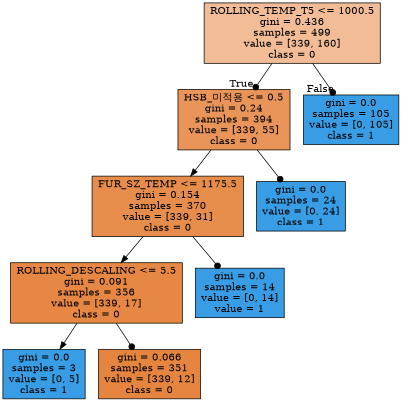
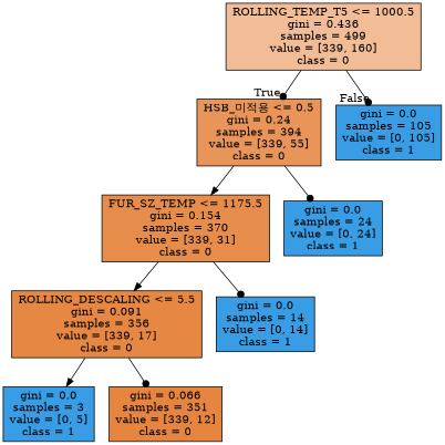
  digraph {
    node [color=black fillcolor="#399de5" shape=box style=filled]
    edge [arrowhead=dot]
    n1 [fillcolor="#f1bc96" label="ROLLING_TEMP_T5 <= 1000.5\ngini = 0.436\nsamples = 499\nvalue = [339, 160]\nclass = 0"]
    n2 [fillcolor="#e99559" label="HSB_미적용 <= 0.5\ngini = 0.24\nsamples = 394\nvalue = [339, 55]\nclass = 0"]
    n3 [label="gini = 0.0\nsamples = 105\nvalue = [0, 105]\nclass = 1"]
    n4 [fillcolor="#e78d4b" label="FUR_SZ_TEMP <= 1175.5\ngini = 0.154\nsamples = 370\nvalue = [339, 31]\nclass = 0"]
    n5 [label="gini = 0.0\nsamples = 24\nvalue = [0, 24]\nclass = 1"]
    n6 [fillcolor="#e68743" label="ROLLING_DESCALING <= 5.5\ngini = 0.091\nsamples = 356\nvalue = [339, 17]\nclass = 0"]
-   n7 [label="gini = 0.0\nsamples = 14\nvalue = [0, 14]\nvalue = 1"]
+   n7 [label="gini = 0.0\nsamples = 14\nvalue = [0, 14]\nclass = 1"]
    n8 [label="gini = 0.0\nsamples = 3\nvalue = [0, 5]\nclass = 1"]
    n9 [fillcolor="#e68540" label="gini = 0.066\nsamples = 351\nvalue = [339, 12]\nclass = 0"]
    n1 -> n2 [headlabel=True labelangle=45 labeldistance=2.5]
    n1 -> n3 [headlabel=False labelangle=-45 labeldistance=2.5]
    n2 -> n4 [arrowhead=normal]
    n2 -> n5
    n4 -> n6 [arrowhead=normal]
    n4 -> n7
    n6 -> n8 [arrowhead=normal]
    n6 -> n9
  }
